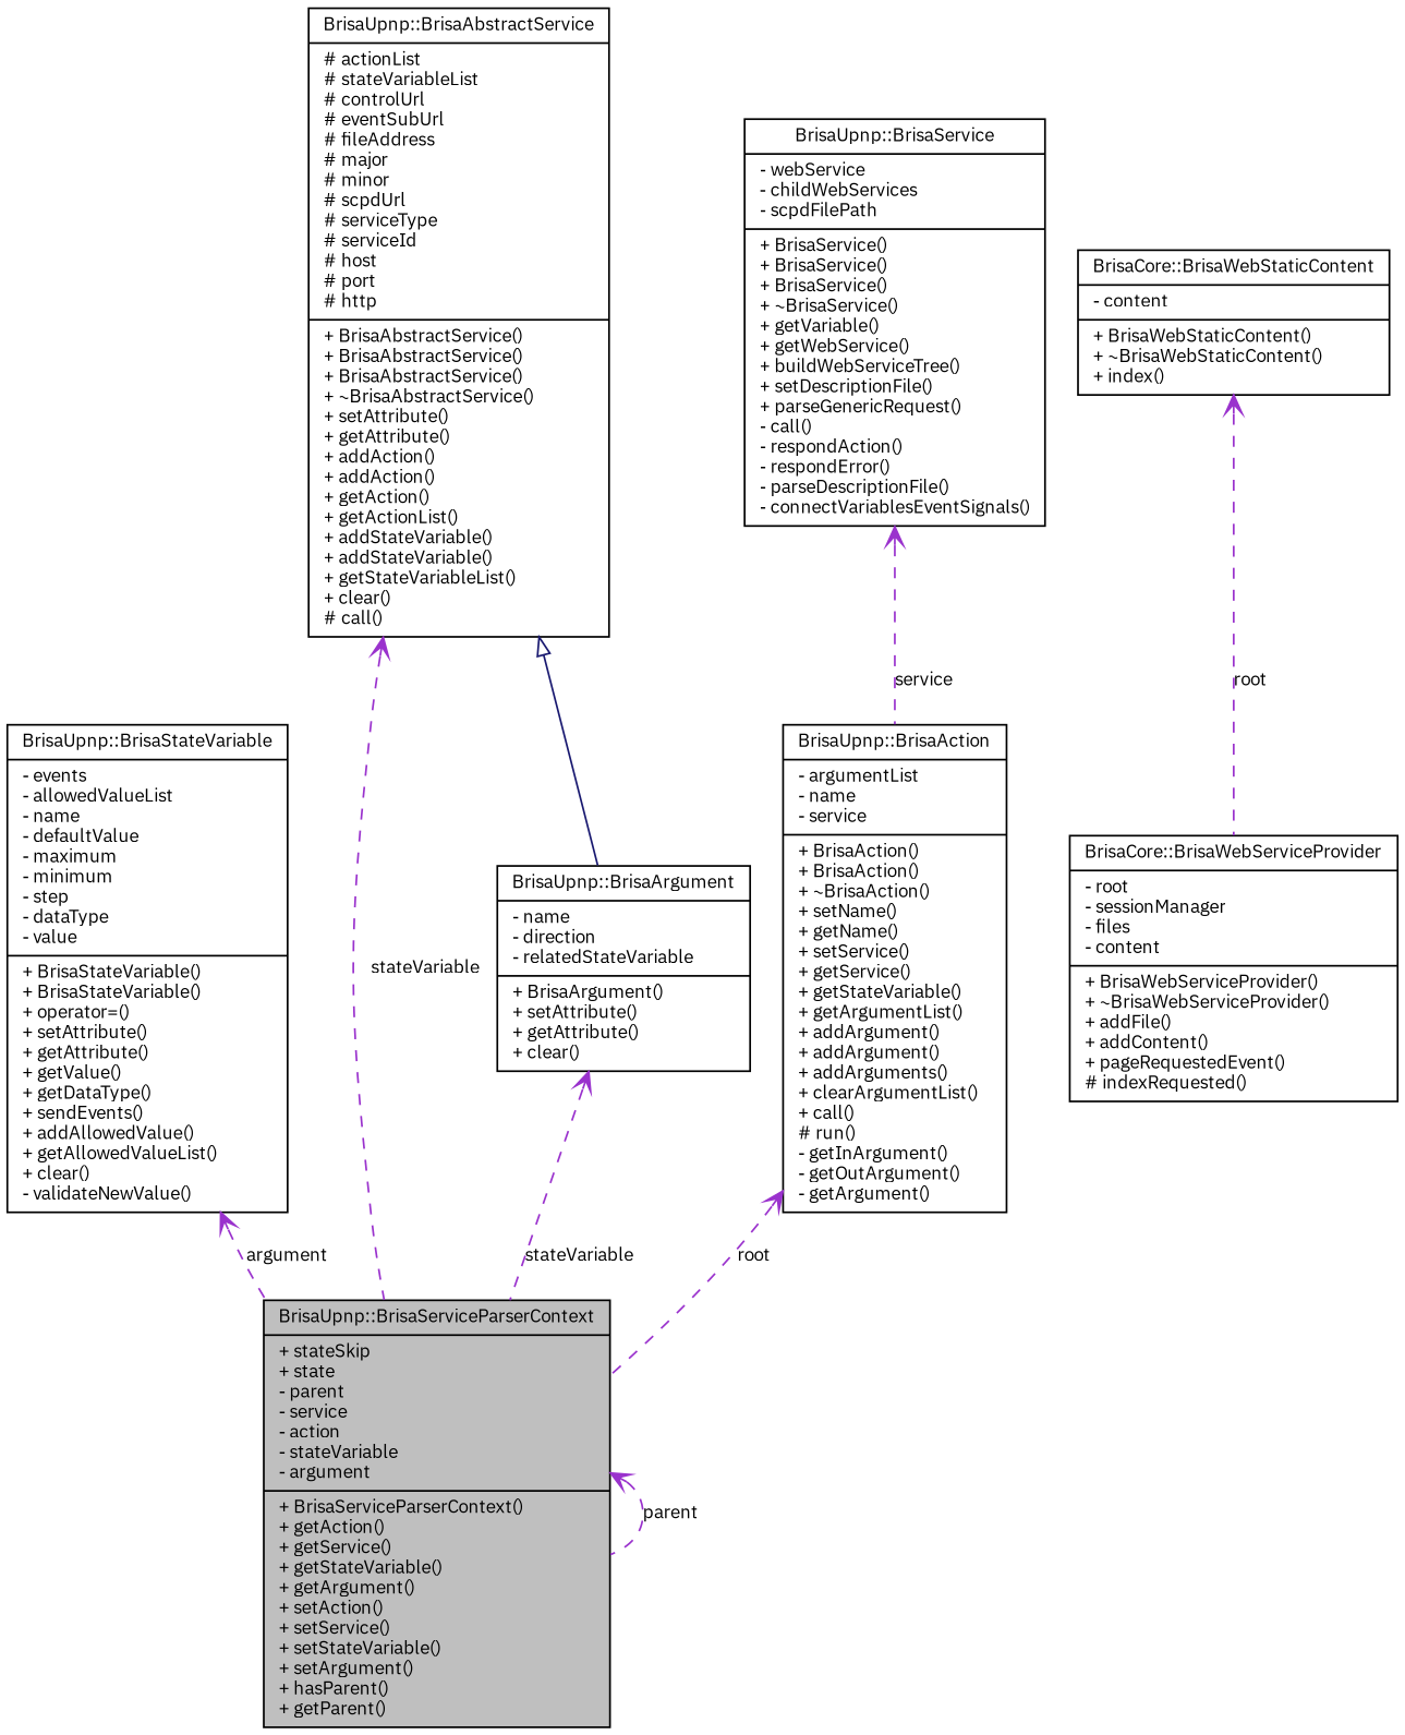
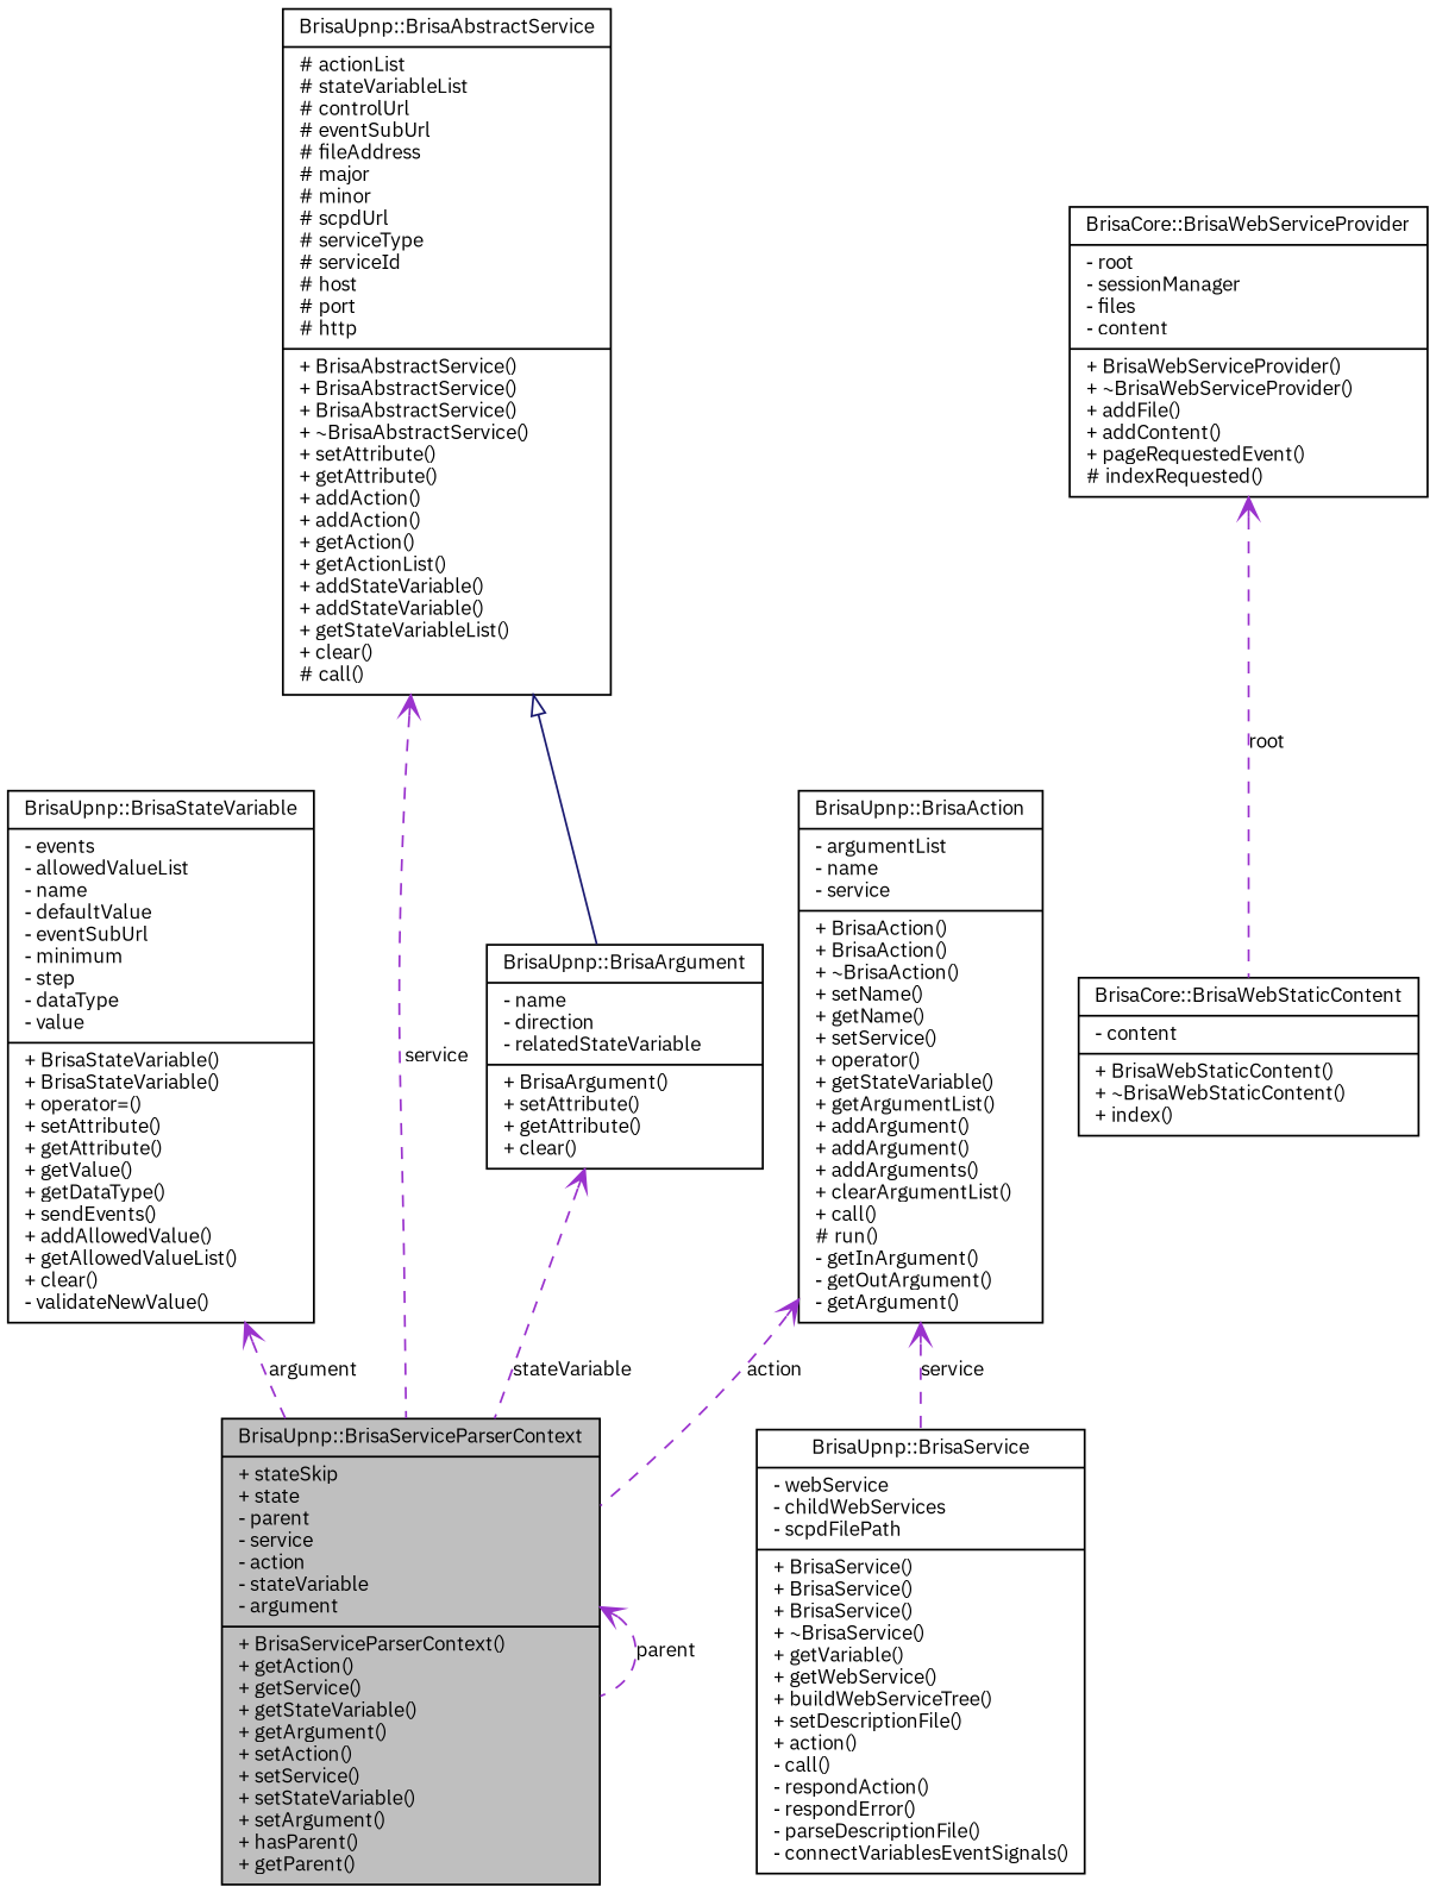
  digraph {
    fontname="IBM Plex Sans"
    node [color=black fontname="IBM Plex Sans" fontsize=10 shape=record]
    edge [arrowtail=open color=darkorchid3 dir=back fontname="IBM Plex Sans" fontsize=10 labelfontname=FreeSans labelfontsize=10 style=dashed]
    n1 [fillcolor=grey75 fontcolor=black height=0.2 label="{BrisaUpnp::BrisaServiceParserContext\n|+ stateSkip\l+ state\l- parent\l- service\l- action\l- stateVariable\l- argument\l|+ BrisaServiceParserContext()\l+ getAction()\l+ getService()\l+ getStateVariable()\l+ getArgument()\l+ setAction()\l+ setService()\l+ setStateVariable()\l+ setArgument()\l+ hasParent()\l+ getParent()\l}" style=filled width=0.4]
-   n2 [height=0.2 label="{BrisaUpnp::BrisaStateVariable\n|- events\l- allowedValueList\l- name\l- defaultValue\l- maximum\l- minimum\l- step\l- dataType\l- value\l|+ BrisaStateVariable()\l+ BrisaStateVariable()\l+ operator=()\l+ setAttribute()\l+ getAttribute()\l+ getValue()\l+ getDataType()\l+ sendEvents()\l+ addAllowedValue()\l+ getAllowedValueList()\l+ clear()\l- validateNewValue()\l}" width=0.4]
+   n2 [height=0.2 label="{BrisaUpnp::BrisaStateVariable\n|- events\l- allowedValueList\l- name\l- defaultValue\l- eventSubUrl\l- minimum\l- step\l- dataType\l- value\l|+ BrisaStateVariable()\l+ BrisaStateVariable()\l+ operator=()\l+ setAttribute()\l+ getAttribute()\l+ getValue()\l+ getDataType()\l+ sendEvents()\l+ addAllowedValue()\l+ getAllowedValueList()\l+ clear()\l- validateNewValue()\l}" width=0.4]
    n3 [height=0.2 label="{BrisaUpnp::BrisaAbstractService\n|# actionList\l# stateVariableList\l# controlUrl\l# eventSubUrl\l# fileAddress\l# major\l# minor\l# scpdUrl\l# serviceType\l# serviceId\l# host\l# port\l# http\l|+ BrisaAbstractService()\l+ BrisaAbstractService()\l+ BrisaAbstractService()\l+ ~BrisaAbstractService()\l+ setAttribute()\l+ getAttribute()\l+ addAction()\l+ addAction()\l+ getAction()\l+ getActionList()\l+ addStateVariable()\l+ addStateVariable()\l+ getStateVariableList()\l+ clear()\l# call()\l}" width=0.4]
    n4 [height=0.2 label="{BrisaUpnp::BrisaArgument\n|- name\l- direction\l- relatedStateVariable\l|+ BrisaArgument()\l+ setAttribute()\l+ getAttribute()\l+ clear()\l}" width=0.4]
-   n5 [height=0.2 label="{BrisaUpnp::BrisaService\n|- webService\l- childWebServices\l- scpdFilePath\l|+ BrisaService()\l+ BrisaService()\l+ BrisaService()\l+ ~BrisaService()\l+ getVariable()\l+ getWebService()\l+ buildWebServiceTree()\l+ setDescriptionFile()\l+ parseGenericRequest()\l- call()\l- respondAction()\l- respondError()\l- parseDescriptionFile()\l- connectVariablesEventSignals()\l}" width=0.4]
-   n6 [height=0.2 label="{BrisaUpnp::BrisaAction\n|- argumentList\l- name\l- service\l|+ BrisaAction()\l+ BrisaAction()\l+ ~BrisaAction()\l+ setName()\l+ getName()\l+ setService()\l+ getService()\l+ getStateVariable()\l+ getArgumentList()\l+ addArgument()\l+ addArgument()\l+ addArguments()\l+ clearArgumentList()\l+ call()\l# run()\l- getInArgument()\l- getOutArgument()\l- getArgument()\l}" width=0.4]
+   n5 [height=0.2 label="{BrisaUpnp::BrisaService\n|- webService\l- childWebServices\l- scpdFilePath\l|+ BrisaService()\l+ BrisaService()\l+ BrisaService()\l+ ~BrisaService()\l+ getVariable()\l+ getWebService()\l+ buildWebServiceTree()\l+ setDescriptionFile()\l+ action()\l- call()\l- respondAction()\l- respondError()\l- parseDescriptionFile()\l- connectVariablesEventSignals()\l}" width=0.4]
+   n6 [height=0.2 label="{BrisaUpnp::BrisaAction\n|- argumentList\l- name\l- service\l|+ BrisaAction()\l+ BrisaAction()\l+ ~BrisaAction()\l+ setName()\l+ getName()\l+ setService()\l+ operator()\l+ getStateVariable()\l+ getArgumentList()\l+ addArgument()\l+ addArgument()\l+ addArguments()\l+ clearArgumentList()\l+ call()\l# run()\l- getInArgument()\l- getOutArgument()\l- getArgument()\l}" width=0.4]
    n7 [height=0.2 label="{BrisaCore::BrisaWebServiceProvider\n|- root\l- sessionManager\l- files\l- content\l|+ BrisaWebServiceProvider()\l+ ~BrisaWebServiceProvider()\l+ addFile()\l+ addContent()\l+ pageRequestedEvent()\l# indexRequested()\l}" width=0.4]
    n8 [height=0.2 label="{BrisaCore::BrisaWebStaticContent\n|- content\l|+ BrisaWebStaticContent()\l+ ~BrisaWebStaticContent()\l+ index()\l}" width=0.4]
    n1 -> n1 [label=parent]
    n2 -> n1 [label=argument]
-   n3 -> n1 [label=stateVariable]
+   n3 -> n1 [label=service]
    n3 -> n4 [arrowtail=empty color=midnightblue style=solid]
    n4 -> n1 [label=stateVariable]
-   n5 -> n6 [label=service]
-   n6 -> n1 [label=root]
-   n8 -> n7 [label=root]
+   n6 -> n5 [label=service]
+   n6 -> n1 [label=action]
+   n7 -> n8 [label=root]
  }
